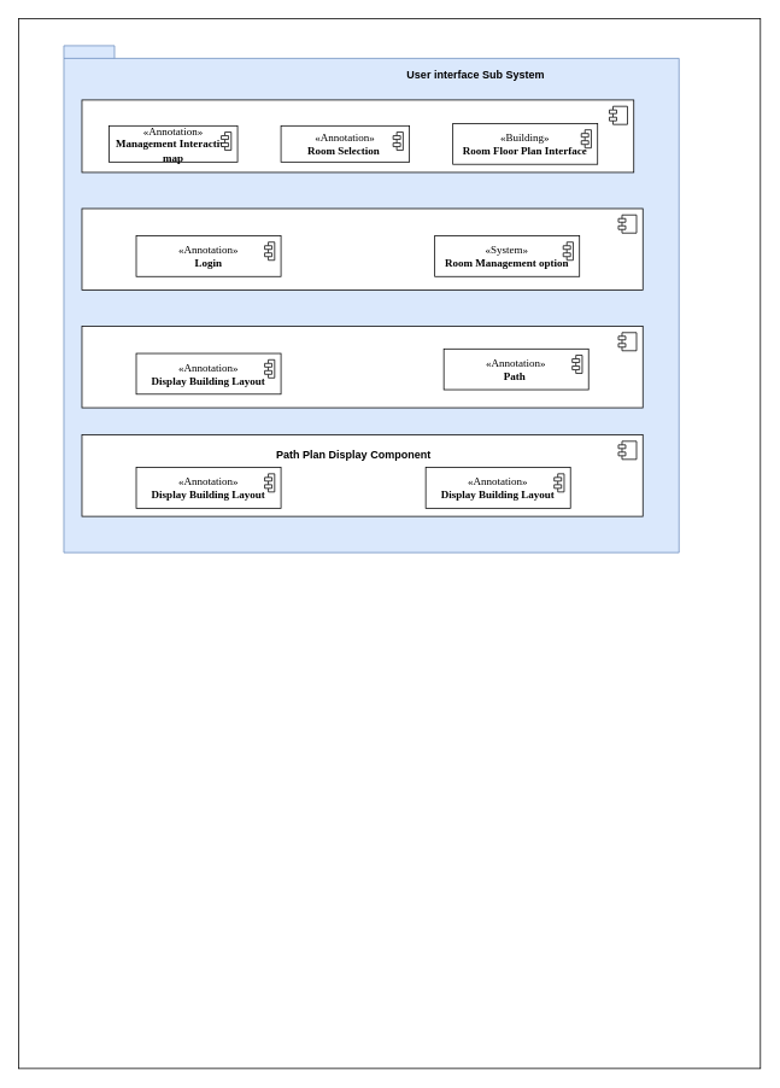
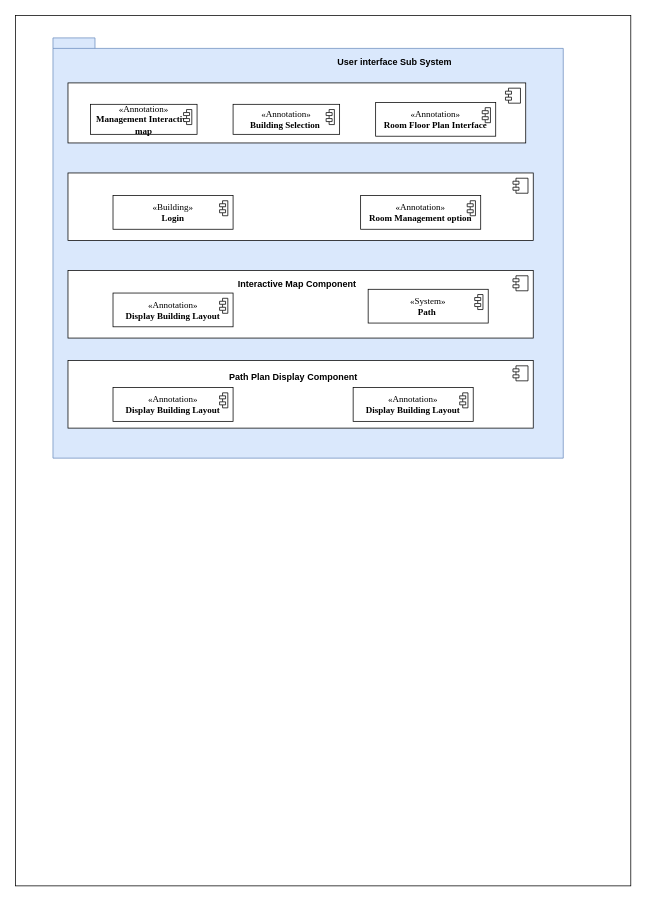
  <mxCell id="0" />
  <mxCell id="1" parent="0" />
  <mxCell id="2" value="" style="rounded=0;whiteSpace=wrap;html=1;" parent="1" vertex="1"><mxGeometry width="820" height="1160" as="geometry" x="20" y="20" /></mxCell>
  <mxCell id="3" value="" style="shape=folder;fontStyle=1;spacingTop=10;tabWidth=40;tabHeight=14;tabPosition=left;html=1;whiteSpace=wrap;fillColor=#dae8fc;strokeColor=#6c8ebf;" parent="1" vertex="1"><mxGeometry x="70" y="50" width="680" height="560" as="geometry" /></mxCell>
  <mxCell id="4" value="User interface Sub System" style="text;align=center;fontStyle=1;verticalAlign=middle;spacingLeft=3;spacingRight=3;strokeColor=none;rotatable=0;points=[[0,0.5],[1,0.5]];portConstraint=eastwest;html=1;" parent="1" vertex="1"><mxGeometry x="495" y="70" width="60" height="26" as="geometry" /></mxCell>
  <mxCell id="5" value="" style="html=1;dropTarget=0;whiteSpace=wrap;fontFamily=Times New Roman;spacing=2;" parent="1" vertex="1"><mxGeometry x="90" y="110" width="610" height="80" as="geometry" /></mxCell>
  <mxCell id="6" value="" style="shape=module;jettyWidth=8;jettyHeight=4;fontFamily=Times New Roman;spacing=2;" parent="5" vertex="1"><mxGeometry x="1" width="20" height="20" relative="1" as="geometry"><mxPoint x="-27" y="7" as="offset" /></mxGeometry></mxCell>
  <mxCell id="7" value="«Annotation»&lt;br&gt;&lt;b&gt;Management Interactive map&lt;/b&gt;" style="html=1;dropTarget=0;whiteSpace=wrap;fontFamily=Times New Roman;spacing=2;" parent="1" vertex="1"><mxGeometry x="120" y="138.5" width="142" height="40" as="geometry" /></mxCell>
  <mxCell id="8" value="" style="shape=module;jettyWidth=8;jettyHeight=4;fontFamily=Times New Roman;spacing=2;" parent="7" vertex="1"><mxGeometry x="1" width="11" height="20" relative="1" as="geometry"><mxPoint x="-18" y="7" as="offset" /></mxGeometry></mxCell>
- <mxCell id="9" value="«Annotation»&lt;br&gt;&lt;b&gt;Room Selection&amp;nbsp;&lt;/b&gt;" style="html=1;dropTarget=0;whiteSpace=wrap;fontFamily=Times New Roman;spacing=2;" parent="1" vertex="1"><mxGeometry x="310" y="138.5" width="142" height="40" as="geometry" /></mxCell>
+ <mxCell id="9" value="«Annotation»&lt;br&gt;&lt;b&gt;Building Selection&amp;nbsp;&lt;/b&gt;" style="html=1;dropTarget=0;whiteSpace=wrap;fontFamily=Times New Roman;spacing=2;" parent="1" vertex="1"><mxGeometry x="310" y="138.5" width="142" height="40" as="geometry" /></mxCell>
  <mxCell id="10" value="" style="shape=module;jettyWidth=8;jettyHeight=4;fontFamily=Times New Roman;spacing=2;" parent="9" vertex="1"><mxGeometry x="1" width="11" height="20" relative="1" as="geometry"><mxPoint x="-18" y="7" as="offset" /></mxGeometry></mxCell>
- <mxCell id="11" value="«Building»&lt;br&gt;&lt;b&gt;Room Floor Plan Interface&lt;/b&gt;" style="html=1;dropTarget=0;whiteSpace=wrap;fontFamily=Times New Roman;spacing=2;" parent="1" vertex="1"><mxGeometry x="500" y="136" width="160" height="45" as="geometry" /></mxCell>
+ <mxCell id="11" value="«Annotation»&lt;br&gt;&lt;b&gt;Room Floor Plan Interface&lt;/b&gt;" style="html=1;dropTarget=0;whiteSpace=wrap;fontFamily=Times New Roman;spacing=2;" parent="1" vertex="1"><mxGeometry x="500" y="136" width="160" height="45" as="geometry" /></mxCell>
  <mxCell id="12" value="" style="shape=module;jettyWidth=8;jettyHeight=4;fontFamily=Times New Roman;spacing=2;" parent="11" vertex="1"><mxGeometry x="1" width="11" height="20" relative="1" as="geometry"><mxPoint x="-18" y="7" as="offset" /></mxGeometry></mxCell>
  <mxCell id="13" value="" style="html=1;dropTarget=0;whiteSpace=wrap;fontFamily=Times New Roman;spacing=2;" parent="1" vertex="1"><mxGeometry x="90" y="230" width="620" height="90" as="geometry" /></mxCell>
  <mxCell id="14" value="" style="shape=module;jettyWidth=8;jettyHeight=4;fontFamily=Times New Roman;spacing=2;" parent="13" vertex="1"><mxGeometry x="1" width="20" height="20" relative="1" as="geometry"><mxPoint x="-27" y="7" as="offset" /></mxGeometry></mxCell>
- <mxCell id="15" value="«System»&lt;br&gt;&lt;b&gt;Room Management option&lt;/b&gt;" style="html=1;dropTarget=0;whiteSpace=wrap;fontFamily=Times New Roman;spacing=2;" parent="1" vertex="1"><mxGeometry x="480" y="260" width="160" height="45" as="geometry" /></mxCell>
+ <mxCell id="15" value="«Annotation»&lt;br&gt;&lt;b&gt;Room Management option&lt;/b&gt;" style="html=1;dropTarget=0;whiteSpace=wrap;fontFamily=Times New Roman;spacing=2;" parent="1" vertex="1"><mxGeometry x="480" y="260" width="160" height="45" as="geometry" /></mxCell>
  <mxCell id="16" value="" style="shape=module;jettyWidth=8;jettyHeight=4;fontFamily=Times New Roman;spacing=2;" parent="15" vertex="1"><mxGeometry x="1" width="11" height="20" relative="1" as="geometry"><mxPoint x="-18" y="7" as="offset" /></mxGeometry></mxCell>
- <mxCell id="17" value="«Annotation»&lt;br&gt;&lt;b&gt;Login&lt;/b&gt;" style="html=1;dropTarget=0;whiteSpace=wrap;fontFamily=Times New Roman;spacing=2;" parent="1" vertex="1"><mxGeometry x="150" y="260" width="160" height="45" as="geometry" /></mxCell>
+ <mxCell id="17" value="«Building»&lt;br&gt;&lt;b&gt;Login&lt;/b&gt;" style="html=1;dropTarget=0;whiteSpace=wrap;fontFamily=Times New Roman;spacing=2;" parent="1" vertex="1"><mxGeometry x="150" y="260" width="160" height="45" as="geometry" /></mxCell>
  <mxCell id="18" value="" style="shape=module;jettyWidth=8;jettyHeight=4;fontFamily=Times New Roman;spacing=2;" parent="17" vertex="1"><mxGeometry x="1" width="11" height="20" relative="1" as="geometry"><mxPoint x="-18" y="7" as="offset" /></mxGeometry></mxCell>
  <mxCell id="19" value="" style="html=1;dropTarget=0;whiteSpace=wrap;fontFamily=Times New Roman;spacing=2;" parent="1" vertex="1"><mxGeometry x="90" y="360" width="620" height="90" as="geometry" /></mxCell>
  <mxCell id="20" value="" style="shape=module;jettyWidth=8;jettyHeight=4;fontFamily=Times New Roman;spacing=2;" parent="19" vertex="1"><mxGeometry x="1" width="20" height="20" relative="1" as="geometry"><mxPoint x="-27" y="7" as="offset" /></mxGeometry></mxCell>
+ <mxCell id="21" value="Interactive Map Component" style="text;align=center;fontStyle=1;verticalAlign=middle;spacingLeft=3;spacingRight=3;strokeColor=none;rotatable=0;points=[[0,0.5],[1,0.5]];portConstraint=eastwest;html=1;" parent="1" vertex="1"><mxGeometry x="282.5" y="370" width="225" height="15" as="geometry" /></mxCell>
  <mxCell id="22" value="«Annotation»&lt;br&gt;&lt;b&gt;Display Building Layout&lt;/b&gt;" style="html=1;dropTarget=0;whiteSpace=wrap;fontFamily=Times New Roman;spacing=2;" parent="1" vertex="1"><mxGeometry x="150" y="390" width="160" height="45" as="geometry" /></mxCell>
  <mxCell id="23" value="" style="shape=module;jettyWidth=8;jettyHeight=4;fontFamily=Times New Roman;spacing=2;" parent="22" vertex="1"><mxGeometry x="1" width="11" height="20" relative="1" as="geometry"><mxPoint x="-18" y="7" as="offset" /></mxGeometry></mxCell>
- <mxCell id="24" value="«Annotation»&lt;br&gt;&lt;b&gt;Path&amp;nbsp;&lt;/b&gt;" style="html=1;dropTarget=0;whiteSpace=wrap;fontFamily=Times New Roman;spacing=2;" parent="1" vertex="1"><mxGeometry x="490" y="385" width="160" height="45" as="geometry" /></mxCell>
+ <mxCell id="24" value="«System»&lt;br&gt;&lt;b&gt;Path&amp;nbsp;&lt;/b&gt;" style="html=1;dropTarget=0;whiteSpace=wrap;fontFamily=Times New Roman;spacing=2;" parent="1" vertex="1"><mxGeometry x="490" y="385" width="160" height="45" as="geometry" /></mxCell>
  <mxCell id="25" value="" style="shape=module;jettyWidth=8;jettyHeight=4;fontFamily=Times New Roman;spacing=2;" parent="24" vertex="1"><mxGeometry x="1" width="11" height="20" relative="1" as="geometry"><mxPoint x="-18" y="7" as="offset" /></mxGeometry></mxCell>
  <mxCell id="26" value="" style="html=1;dropTarget=0;whiteSpace=wrap;fontFamily=Times New Roman;spacing=2;" parent="1" vertex="1"><mxGeometry x="90" y="480" width="620" height="90" as="geometry" /></mxCell>
  <mxCell id="27" value="" style="shape=module;jettyWidth=8;jettyHeight=4;fontFamily=Times New Roman;spacing=2;" parent="26" vertex="1"><mxGeometry x="1" width="20" height="20" relative="1" as="geometry"><mxPoint x="-27" y="7" as="offset" /></mxGeometry></mxCell>
  <mxCell id="28" value="Path Plan Display Component" style="text;align=center;fontStyle=1;verticalAlign=middle;spacingLeft=3;spacingRight=3;strokeColor=none;rotatable=0;points=[[0,0.5],[1,0.5]];portConstraint=eastwest;html=1;" parent="1" vertex="1"><mxGeometry x="260" y="490" width="260" height="26" as="geometry" /></mxCell>
  <mxCell id="29" value="«Annotation»&lt;br&gt;&lt;b&gt;Display Building Layout&lt;/b&gt;" style="html=1;dropTarget=0;whiteSpace=wrap;fontFamily=Times New Roman;spacing=2;" parent="1" vertex="1"><mxGeometry x="150" y="516" width="160" height="45" as="geometry" /></mxCell>
  <mxCell id="30" value="" style="shape=module;jettyWidth=8;jettyHeight=4;fontFamily=Times New Roman;spacing=2;" parent="29" vertex="1"><mxGeometry x="1" width="11" height="20" relative="1" as="geometry"><mxPoint x="-18" y="7" as="offset" /></mxGeometry></mxCell>
  <mxCell id="31" value="«Annotation»&lt;br&gt;&lt;b&gt;Display Building Layout&lt;/b&gt;" style="html=1;dropTarget=0;whiteSpace=wrap;fontFamily=Times New Roman;spacing=2;" parent="1" vertex="1"><mxGeometry x="470" y="516" width="160" height="45" as="geometry" /></mxCell>
  <mxCell id="32" value="" style="shape=module;jettyWidth=8;jettyHeight=4;fontFamily=Times New Roman;spacing=2;" parent="31" vertex="1"><mxGeometry x="1" width="11" height="20" relative="1" as="geometry"><mxPoint x="-18" y="7" as="offset" /></mxGeometry></mxCell>
